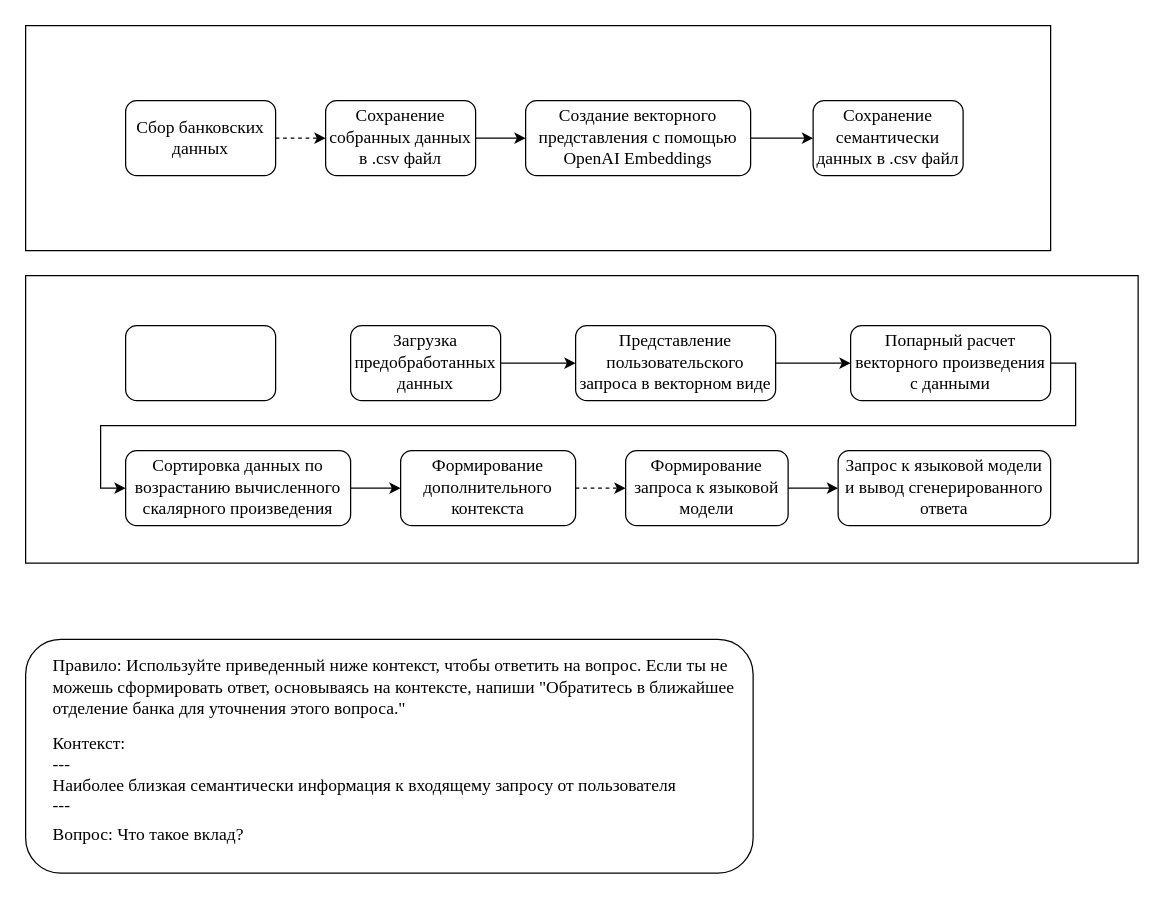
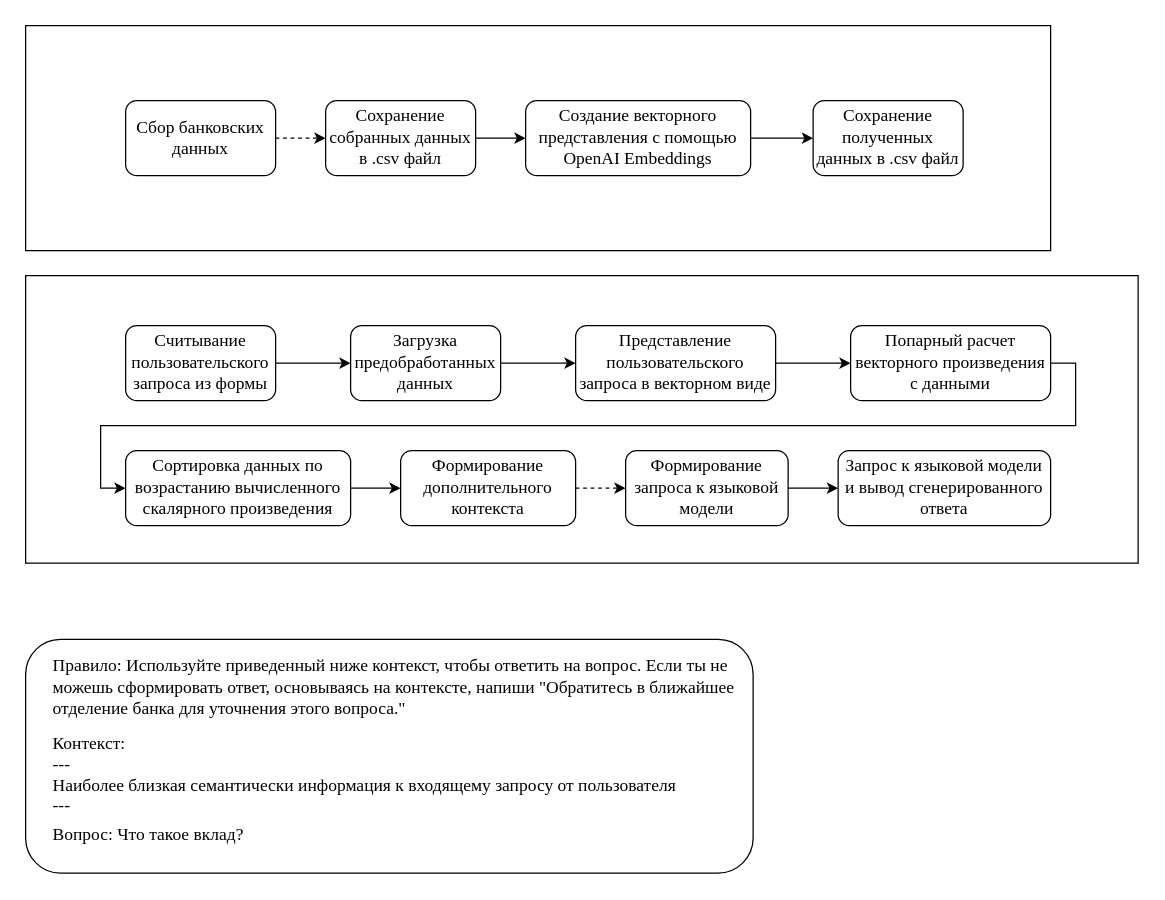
  <mxCell id="0" />
  <mxCell id="1" parent="0" />
  <mxCell id="2" value="" style="rounded=0;whiteSpace=wrap;html=1;fontFamily=Times New Roman;fontSize=14;" parent="1" vertex="1"><mxGeometry x="20" y="220" width="890" height="230" as="geometry" /></mxCell>
  <mxCell id="3" value="" style="rounded=0;whiteSpace=wrap;html=1;fontFamily=Times New Roman;fontSize=14;" parent="1" vertex="1"><mxGeometry x="20" y="20" width="820" height="180" as="geometry" /></mxCell>
  <mxCell id="4" value="" style="rounded=1;whiteSpace=wrap;html=1;" parent="1" vertex="1"><mxGeometry x="100" y="80" width="120" height="60" as="geometry" /></mxCell>
  <mxCell id="5" style="edgeStyle=orthogonalEdgeStyle;rounded=0;orthogonalLoop=1;jettySize=auto;html=1;exitX=1;exitY=0.5;exitDx=0;exitDy=0;entryX=0;entryY=0.5;entryDx=0;entryDy=0;fontFamily=Times New Roman;fontSize=14;dashed=1;" parent="1" source="6" target="9" edge="1"><mxGeometry relative="1" as="geometry" /></mxCell>
  <mxCell id="6" value="&lt;font face=&quot;Times New Roman&quot;&gt;&lt;span style=&quot;font-size: 14px;&quot;&gt;Сбор банковских данных&lt;/span&gt;&lt;/font&gt;" style="text;html=1;strokeColor=none;fillColor=none;align=center;verticalAlign=middle;whiteSpace=wrap;rounded=0;" parent="1" vertex="1"><mxGeometry x="100" y="80" width="120" height="60" as="geometry" /></mxCell>
  <mxCell id="7" value="" style="rounded=1;whiteSpace=wrap;html=1;" parent="1" vertex="1"><mxGeometry x="260" y="80" width="120" height="60" as="geometry" /></mxCell>
  <mxCell id="8" style="edgeStyle=orthogonalEdgeStyle;rounded=0;orthogonalLoop=1;jettySize=auto;html=1;exitX=1;exitY=0.5;exitDx=0;exitDy=0;entryX=0;entryY=0.5;entryDx=0;entryDy=0;fontFamily=Times New Roman;fontSize=14;" parent="1" source="9" target="11" edge="1"><mxGeometry relative="1" as="geometry" /></mxCell>
  <mxCell id="9" value="&lt;font face=&quot;Times New Roman&quot;&gt;&lt;span style=&quot;font-size: 14px;&quot;&gt;Сохранение собранных данных в .csv файл&lt;/span&gt;&lt;/font&gt;" style="text;html=1;strokeColor=none;fillColor=none;align=center;verticalAlign=middle;whiteSpace=wrap;rounded=0;" parent="1" vertex="1"><mxGeometry x="260" y="80" width="120" height="60" as="geometry" /></mxCell>
  <mxCell id="10" style="edgeStyle=orthogonalEdgeStyle;rounded=0;orthogonalLoop=1;jettySize=auto;html=1;exitX=1;exitY=0.5;exitDx=0;exitDy=0;entryX=0;entryY=0.5;entryDx=0;entryDy=0;fontFamily=Times New Roman;fontSize=14;" parent="1" source="11" target="14" edge="1"><mxGeometry relative="1" as="geometry" /></mxCell>
  <mxCell id="11" value="" style="rounded=1;whiteSpace=wrap;html=1;" parent="1" vertex="1"><mxGeometry x="420" y="80" width="180" height="60" as="geometry" /></mxCell>
  <mxCell id="12" value="&lt;font face=&quot;Times New Roman&quot;&gt;&lt;span style=&quot;font-size: 14px;&quot;&gt;Создание векторного представления с помощью OpenAI Embeddings&lt;/span&gt;&lt;/font&gt;" style="text;html=1;strokeColor=none;fillColor=none;align=center;verticalAlign=middle;whiteSpace=wrap;rounded=0;" parent="1" vertex="1"><mxGeometry x="425" y="80" width="170" height="60" as="geometry" /></mxCell>
  <mxCell id="13" value="" style="rounded=1;whiteSpace=wrap;html=1;" parent="1" vertex="1"><mxGeometry x="650" y="80" width="120" height="60" as="geometry" /></mxCell>
- <mxCell id="14" value="&lt;font face=&quot;Times New Roman&quot;&gt;&lt;span style=&quot;font-size: 14px;&quot;&gt;Сохранение семантически данных в .csv файл&lt;/span&gt;&lt;/font&gt;" style="text;html=1;strokeColor=none;fillColor=none;align=center;verticalAlign=middle;whiteSpace=wrap;rounded=0;" parent="1" vertex="1"><mxGeometry x="650" y="80" width="120" height="60" as="geometry" /></mxCell>
+ <mxCell id="14" value="&lt;font face=&quot;Times New Roman&quot;&gt;&lt;span style=&quot;font-size: 14px;&quot;&gt;Сохранение полученных данных в .csv файл&lt;/span&gt;&lt;/font&gt;" style="text;html=1;strokeColor=none;fillColor=none;align=center;verticalAlign=middle;whiteSpace=wrap;rounded=0;" parent="1" vertex="1"><mxGeometry x="650" y="80" width="120" height="60" as="geometry" /></mxCell>
  <mxCell id="15" value="" style="rounded=1;whiteSpace=wrap;html=1;fontFamily=Times New Roman;fontSize=14;" parent="1" vertex="1"><mxGeometry x="100" y="260" width="120" height="60" as="geometry" /></mxCell>
+ <mxCell id="16" style="edgeStyle=orthogonalEdgeStyle;rounded=0;orthogonalLoop=1;jettySize=auto;html=1;exitX=1;exitY=0.5;exitDx=0;exitDy=0;entryX=0;entryY=0.5;entryDx=0;entryDy=0;fontFamily=Times New Roman;fontSize=14;" parent="1" source="17" target="20" edge="1"><mxGeometry relative="1" as="geometry" /></mxCell>
+ <mxCell id="17" value="Считывание пользовательского запроса из формы" style="text;html=1;strokeColor=none;fillColor=none;align=center;verticalAlign=middle;whiteSpace=wrap;rounded=0;fontFamily=Times New Roman;fontSize=14;" parent="1" vertex="1"><mxGeometry x="100" y="260" width="120" height="60" as="geometry" /></mxCell>
  <mxCell id="18" value="" style="rounded=1;whiteSpace=wrap;html=1;fontFamily=Times New Roman;fontSize=14;" parent="1" vertex="1"><mxGeometry x="280" y="260" width="120" height="60" as="geometry" /></mxCell>
  <mxCell id="19" style="edgeStyle=orthogonalEdgeStyle;rounded=0;orthogonalLoop=1;jettySize=auto;html=1;exitX=1;exitY=0.5;exitDx=0;exitDy=0;entryX=0;entryY=0.5;entryDx=0;entryDy=0;fontFamily=Times New Roman;fontSize=14;" parent="1" source="20" target="23" edge="1"><mxGeometry relative="1" as="geometry" /></mxCell>
  <mxCell id="20" value="Загрузка предобработанных данных" style="text;html=1;strokeColor=none;fillColor=none;align=center;verticalAlign=middle;whiteSpace=wrap;rounded=0;fontFamily=Times New Roman;fontSize=14;" parent="1" vertex="1"><mxGeometry x="280" y="260" width="120" height="60" as="geometry" /></mxCell>
  <mxCell id="21" value="" style="rounded=1;whiteSpace=wrap;html=1;fontFamily=Times New Roman;fontSize=14;" parent="1" vertex="1"><mxGeometry x="460" y="260" width="160" height="60" as="geometry" /></mxCell>
  <mxCell id="22" style="edgeStyle=orthogonalEdgeStyle;rounded=0;orthogonalLoop=1;jettySize=auto;html=1;exitX=1;exitY=0.5;exitDx=0;exitDy=0;entryX=0;entryY=0.5;entryDx=0;entryDy=0;fontFamily=Times New Roman;fontSize=14;" parent="1" source="23" target="26" edge="1"><mxGeometry relative="1" as="geometry" /></mxCell>
  <mxCell id="23" value="Представление пользовательского запроса в векторном виде" style="text;html=1;strokeColor=none;fillColor=none;align=center;verticalAlign=middle;whiteSpace=wrap;rounded=0;fontFamily=Times New Roman;fontSize=14;" parent="1" vertex="1"><mxGeometry x="460" y="260" width="160" height="60" as="geometry" /></mxCell>
  <mxCell id="24" value="" style="rounded=1;whiteSpace=wrap;html=1;fontFamily=Times New Roman;fontSize=14;" parent="1" vertex="1"><mxGeometry x="680" y="260" width="160" height="60" as="geometry" /></mxCell>
  <mxCell id="25" style="edgeStyle=orthogonalEdgeStyle;rounded=0;orthogonalLoop=1;jettySize=auto;html=1;exitX=1;exitY=0.5;exitDx=0;exitDy=0;entryX=0;entryY=0.5;entryDx=0;entryDy=0;fontFamily=Times New Roman;fontSize=14;" parent="1" source="26" target="29" edge="1"><mxGeometry relative="1" as="geometry" /></mxCell>
  <mxCell id="26" value="Попарный расчет векторного произведения с данными" style="text;html=1;strokeColor=none;fillColor=none;align=center;verticalAlign=middle;whiteSpace=wrap;rounded=0;fontFamily=Times New Roman;fontSize=14;" parent="1" vertex="1"><mxGeometry x="680" y="260" width="160" height="60" as="geometry" /></mxCell>
  <mxCell id="27" value="" style="rounded=1;whiteSpace=wrap;html=1;fontFamily=Times New Roman;fontSize=14;" parent="1" vertex="1"><mxGeometry x="100" y="360" width="180" height="60" as="geometry" /></mxCell>
  <mxCell id="28" style="edgeStyle=orthogonalEdgeStyle;rounded=0;orthogonalLoop=1;jettySize=auto;html=1;exitX=1;exitY=0.5;exitDx=0;exitDy=0;entryX=0;entryY=0.5;entryDx=0;entryDy=0;fontFamily=Times New Roman;fontSize=14;" parent="1" source="29" target="32" edge="1"><mxGeometry relative="1" as="geometry" /></mxCell>
  <mxCell id="29" value="Сортировка данных по возрастанию вычисленного скалярного произведения" style="text;html=1;strokeColor=none;fillColor=none;align=center;verticalAlign=middle;whiteSpace=wrap;rounded=0;fontFamily=Times New Roman;fontSize=14;" parent="1" vertex="1"><mxGeometry x="100" y="360" width="180" height="60" as="geometry" /></mxCell>
  <mxCell id="30" value="" style="rounded=1;whiteSpace=wrap;html=1;fontFamily=Times New Roman;fontSize=14;" parent="1" vertex="1"><mxGeometry x="320" y="360" width="140" height="60" as="geometry" /></mxCell>
  <mxCell id="31" style="edgeStyle=orthogonalEdgeStyle;rounded=0;orthogonalLoop=1;jettySize=auto;html=1;exitX=1;exitY=0.5;exitDx=0;exitDy=0;entryX=0;entryY=0.5;entryDx=0;entryDy=0;fontFamily=Times New Roman;fontSize=14;dashed=1;" parent="1" source="32" target="35" edge="1"><mxGeometry relative="1" as="geometry" /></mxCell>
  <mxCell id="32" value="Формирование дополнительного контекста" style="text;html=1;strokeColor=none;fillColor=none;align=center;verticalAlign=middle;whiteSpace=wrap;rounded=0;fontFamily=Times New Roman;fontSize=14;" parent="1" vertex="1"><mxGeometry x="320" y="360" width="140" height="60" as="geometry" /></mxCell>
  <mxCell id="33" value="" style="rounded=1;whiteSpace=wrap;html=1;fontFamily=Times New Roman;fontSize=14;" parent="1" vertex="1"><mxGeometry x="500" y="360" width="130" height="60" as="geometry" /></mxCell>
  <mxCell id="34" style="edgeStyle=orthogonalEdgeStyle;rounded=0;orthogonalLoop=1;jettySize=auto;html=1;exitX=1;exitY=0.5;exitDx=0;exitDy=0;entryX=0;entryY=0.5;entryDx=0;entryDy=0;fontFamily=Times New Roman;fontSize=14;" parent="1" source="35" target="37" edge="1"><mxGeometry relative="1" as="geometry" /></mxCell>
  <mxCell id="35" value="Формирование запроса к языковой модели" style="text;html=1;strokeColor=none;fillColor=none;align=center;verticalAlign=middle;whiteSpace=wrap;rounded=0;fontFamily=Times New Roman;fontSize=14;" parent="1" vertex="1"><mxGeometry x="500" y="360" width="130" height="60" as="geometry" /></mxCell>
  <mxCell id="36" value="" style="rounded=1;whiteSpace=wrap;html=1;fontFamily=Times New Roman;fontSize=14;" parent="1" vertex="1"><mxGeometry x="670" y="360" width="170" height="60" as="geometry" /></mxCell>
  <mxCell id="37" value="Запрос к языковой модели и вывод сгенерированного ответа" style="text;html=1;strokeColor=none;fillColor=none;align=center;verticalAlign=middle;whiteSpace=wrap;rounded=0;fontFamily=Times New Roman;fontSize=14;" parent="1" vertex="1"><mxGeometry x="670" y="360" width="170" height="60" as="geometry" /></mxCell>
  <mxCell id="38" value="" style="rounded=1;whiteSpace=wrap;html=1;" vertex="1" parent="1"><mxGeometry x="20" y="511" width="582" height="187" as="geometry" /></mxCell>
  <mxCell id="39" value="Правило:&amp;nbsp;Используйте приведенный ниже контекст, чтобы ответить на вопрос. Если ты не можешь сформировать ответ, основываясь на контексте, напиши &quot;Обратитесь в ближайшее отделение банка для уточнения этого вопроса.&quot;" style="text;html=1;strokeColor=none;fillColor=none;align=left;verticalAlign=middle;whiteSpace=wrap;rounded=0;fontFamily=Times New Roman;fontSize=14;" vertex="1" parent="1"><mxGeometry x="40" y="520" width="580" height="60" as="geometry" /></mxCell>
  <mxCell id="40" value="Контекст:&lt;br&gt;---&lt;br&gt;Наиболее близкая семантически информация к входящему запросу от пользователя&lt;br&gt;---" style="text;html=1;strokeColor=none;fillColor=none;align=left;verticalAlign=middle;whiteSpace=wrap;rounded=0;fontFamily=Times New Roman;fontSize=14;" vertex="1" parent="1"><mxGeometry x="40" y="590" width="580" height="60" as="geometry" /></mxCell>
  <mxCell id="41" value="Вопрос: Что такое вклад?" style="text;html=1;strokeColor=none;fillColor=none;align=left;verticalAlign=middle;whiteSpace=wrap;rounded=0;fontFamily=Times New Roman;fontSize=14;" vertex="1" parent="1"><mxGeometry x="40" y="638" width="580" height="60" as="geometry" /></mxCell>
